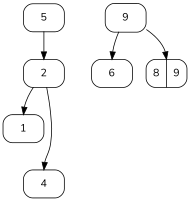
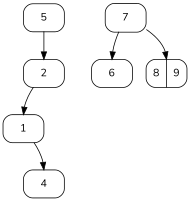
  digraph {
    fontname=Nunito
    node [fontname=Nunito shape=Mrecord]
    edge [fontname=Nunito headport=n]
    n1 [label=5]
    n2 [label=2]
    n3 [label="<f1> 1"]
    n4 [label=4]
-   n5 [label=9]
+   n5 [label=7]
    n6 [label=6]
    n7 [label="<f1> 8|<f2> 9"]
    n1 -> n2
    n2 -> n3
-   n2 -> n4
+   n3 -> n4
    n5 -> n6
    n5 -> n7
  }
